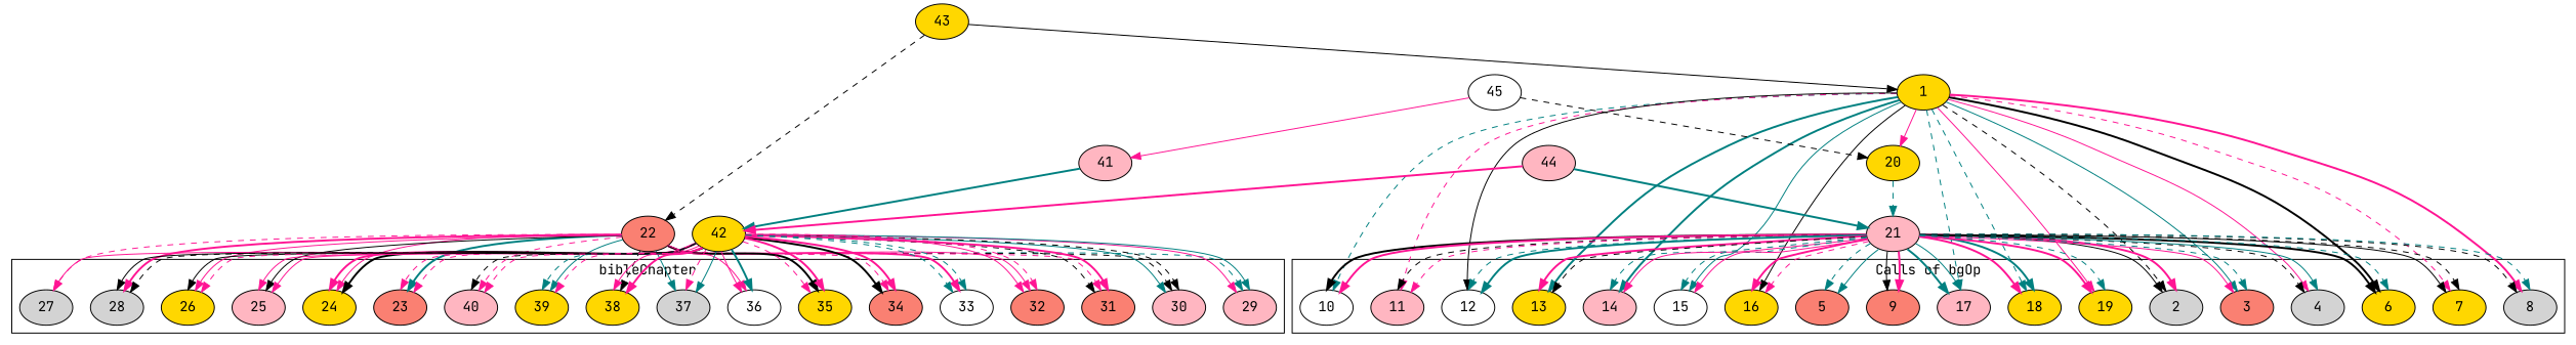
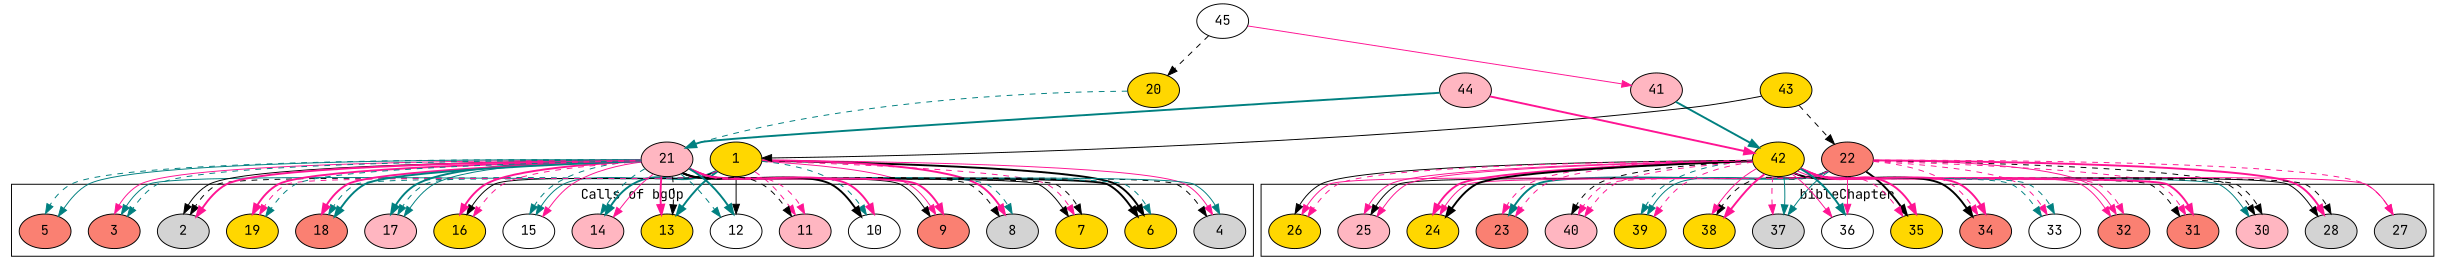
  digraph {
    fontname="JetBrains Mono"
    node [fillcolor=gold fontname="JetBrains Mono" style=filled]
    edge [color=deeppink fontname="JetBrains Mono" style=dashed]
    2 [fillcolor=lightgrey]
    3 [fillcolor=salmon]
    4 [fillcolor=lightgrey]
    5 [fillcolor=salmon]
    6
    7
    8 [fillcolor=lightgrey]
    9 [fillcolor=salmon]
    10 [fillcolor=white]
    11 [fillcolor=lightpink]
    12 [fillcolor=white]
    13
    14 [fillcolor=lightpink]
    15 [fillcolor=white]
    16
    17 [fillcolor=lightpink]
-   18
+   18 [fillcolor=salmon]
    19
    23 [fillcolor=salmon]
    24
    25 [fillcolor=lightpink]
    26
    27 [fillcolor=lightgrey]
    28 [fillcolor=lightgrey]
-   29 [fillcolor=lightpink]
    30 [fillcolor=lightpink]
    31 [fillcolor=salmon]
    32 [fillcolor=salmon]
    33 [fillcolor=white]
    34 [fillcolor=salmon]
    35
    36 [fillcolor=white]
    37 [fillcolor=lightgrey]
    38
    39
    40 [fillcolor=lightpink]
    1
    21 [fillcolor=lightpink]
    20
    22 [fillcolor=salmon]
    41 [fillcolor=lightpink]
    42
    43
    44 [fillcolor=lightpink]
    45 [fillcolor=white]
    subgraph cluster_1 {
      label="Calls of bgOp"
      2
      3
      4
      5
      6
      7
      8
      9
      10
      11
      12
      13
      14
      15
      16
      17
      18
      19
    }
    subgraph cluster_2 {
      label=bibleChapter
      23
      24
      25
      26
      27
      28
-     29
      30
      31
      32
      33
      34
      35
      36
      37
      38
      39
      40
    }
    1 -> 2 [color=black]
    1 -> 3 [color=teal style=solid]
    1 -> 4 [style=solid]
    1 -> 6 [color=black style=bold]
    1 -> 7
    1 -> 8 [style=bold]
-   1 -> 20 [style=solid]
+   1 -> 9 [style=solid]
    1 -> 10 [color=teal]
    1 -> 11
    1 -> 12 [color=black style=solid]
    1 -> 13 [color=teal style=bold]
    1 -> 14 [color=teal style=bold]
    1 -> 15 [color=teal style=solid]
    1 -> 16 [color=black style=solid]
    1 -> 17 [color=teal]
    1 -> 18 [color=teal]
-   1 -> 19 [style=solid]
+   1 -> 19
    21 -> 2 [color=black style=solid]
    21 -> 2 [style=bold]
    21 -> 3 [style=solid]
    21 -> 3 [color=teal]
    21 -> 4 [color=black]
    21 -> 4 [color=teal style=solid]
    21 -> 5 [color=teal]
    21 -> 5 [color=teal style=solid]
    21 -> 6 [color=black style=bold]
    21 -> 6 [color=teal]
    21 -> 7 [color=black style=solid]
    21 -> 7 [color=black]
    21 -> 8 [color=black]
    21 -> 8 [color=teal]
    21 -> 9 [color=black style=solid]
    21 -> 9 [style=bold]
    21 -> 10 [color=black style=bold]
    21 -> 10 [style=bold]
    21 -> 11 [color=black]
    21 -> 11
    21 -> 12 [color=teal]
    21 -> 12 [color=teal style=bold]
    21 -> 13 [style=bold]
    21 -> 13 [color=black]
    21 -> 14 [color=teal]
    21 -> 14 [style=solid]
    21 -> 15 [color=teal]
    21 -> 15 [style=solid]
    21 -> 16 [style=bold]
    21 -> 16
    21 -> 17 [color=teal style=bold]
    21 -> 17 [color=teal style=solid]
    21 -> 18 [style=bold]
    21 -> 18 [color=teal style=bold]
    21 -> 19 [style=bold]
    21 -> 19 [color=teal]
    20 -> 21 [color=teal]
    22 -> 23 [color=teal style=bold]
    22 -> 24 [style=solid]
    22 -> 25 [color=black style=solid]
    22 -> 26 [style=solid]
    22 -> 27
    22 -> 28 [style=bold]
-   22 -> 29 [color=teal]
    22 -> 30 [color=black]
    22 -> 31
    22 -> 32 [style=solid]
-   22 -> 33 [style=bold]
+   22 -> 33
    22 -> 34
    22 -> 35 [color=black style=bold]
    22 -> 36 [style=solid]
    22 -> 37 [color=teal style=solid]
    22 -> 38 [color=black]
    22 -> 39 [color=teal style=solid]
    22 -> 40
    41 -> 42 [color=teal style=bold]
    42 -> 23
    42 -> 23
    42 -> 24 [style=bold]
    42 -> 24 [color=black style=bold]
    42 -> 25 [style=solid]
    42 -> 25 [style=solid]
    42 -> 26 [color=black style=solid]
    42 -> 26
    42 -> 27 [style=solid]
    42 -> 28 [color=black style=solid]
    42 -> 28 [color=black]
-   42 -> 29 [style=solid]
-   42 -> 29 [color=teal style=solid]
    42 -> 30 [color=teal style=solid]
    42 -> 30 [color=black]
    42 -> 31 [color=black]
    42 -> 31 [style=bold]
    42 -> 32 [style=solid]
    42 -> 32
    42 -> 33 [color=teal]
    42 -> 33 [color=teal]
    42 -> 34 [color=black style=bold]
    42 -> 34 [style=bold]
    42 -> 35
    42 -> 35 [style=bold]
    42 -> 36 [style=solid]
    42 -> 36 [color=teal style=bold]
    42 -> 37
    42 -> 37 [color=teal style=solid]
    42 -> 38 [style=solid]
    42 -> 38 [style=bold]
    42 -> 39 [color=teal]
    42 -> 39
    42 -> 40 [color=black]
    42 -> 40
    43 -> 1 [color=black style=solid]
    43 -> 22 [color=black]
    44 -> 21 [color=teal style=bold]
    44 -> 42 [style=bold]
    45 -> 20 [color=black]
    45 -> 41 [style=solid]
  }
